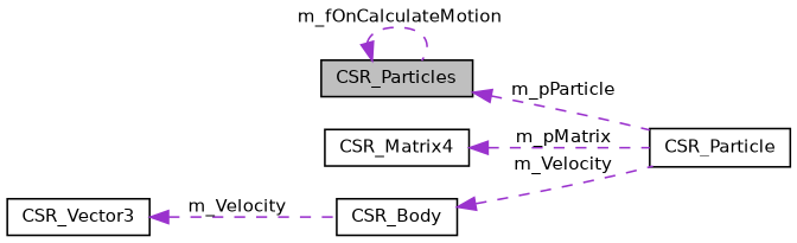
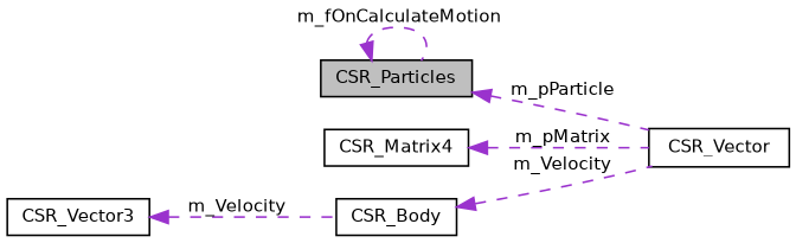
  digraph {
    rankdir=LR
    node [color=black fillcolor=white fontname=Helvetica fontsize=10 shape=record style=filled]
    edge [color=darkorchid3 dir=back fontname=Helvetica fontsize=10 labelfontname=Helvetica labelfontsize=10 style=dashed]
    n1 [fillcolor=grey75 fontcolor=black height=0.2 label=CSR_Particles width=0.4]
-   n2 [height=0.2 label=CSR_Particle width=0.4]
+   n2 [height=0.2 label=CSR_Vector width=0.4]
    n3 [height=0.2 label=CSR_Matrix4 width=0.4]
    n4 [height=0.2 label=CSR_Body width=0.4]
    n5 [height=0.2 label=CSR_Vector3 width=0.4]
    n1 -> n1 [label=" m_fOnCalculateMotion"]
    n1 -> n2 [label=" m_pParticle"]
    n3 -> n2 [label=" m_pMatrix"]
    n4 -> n2 [label=" m_Velocity"]
    n5 -> n4 [label=" m_Velocity"]
  }
